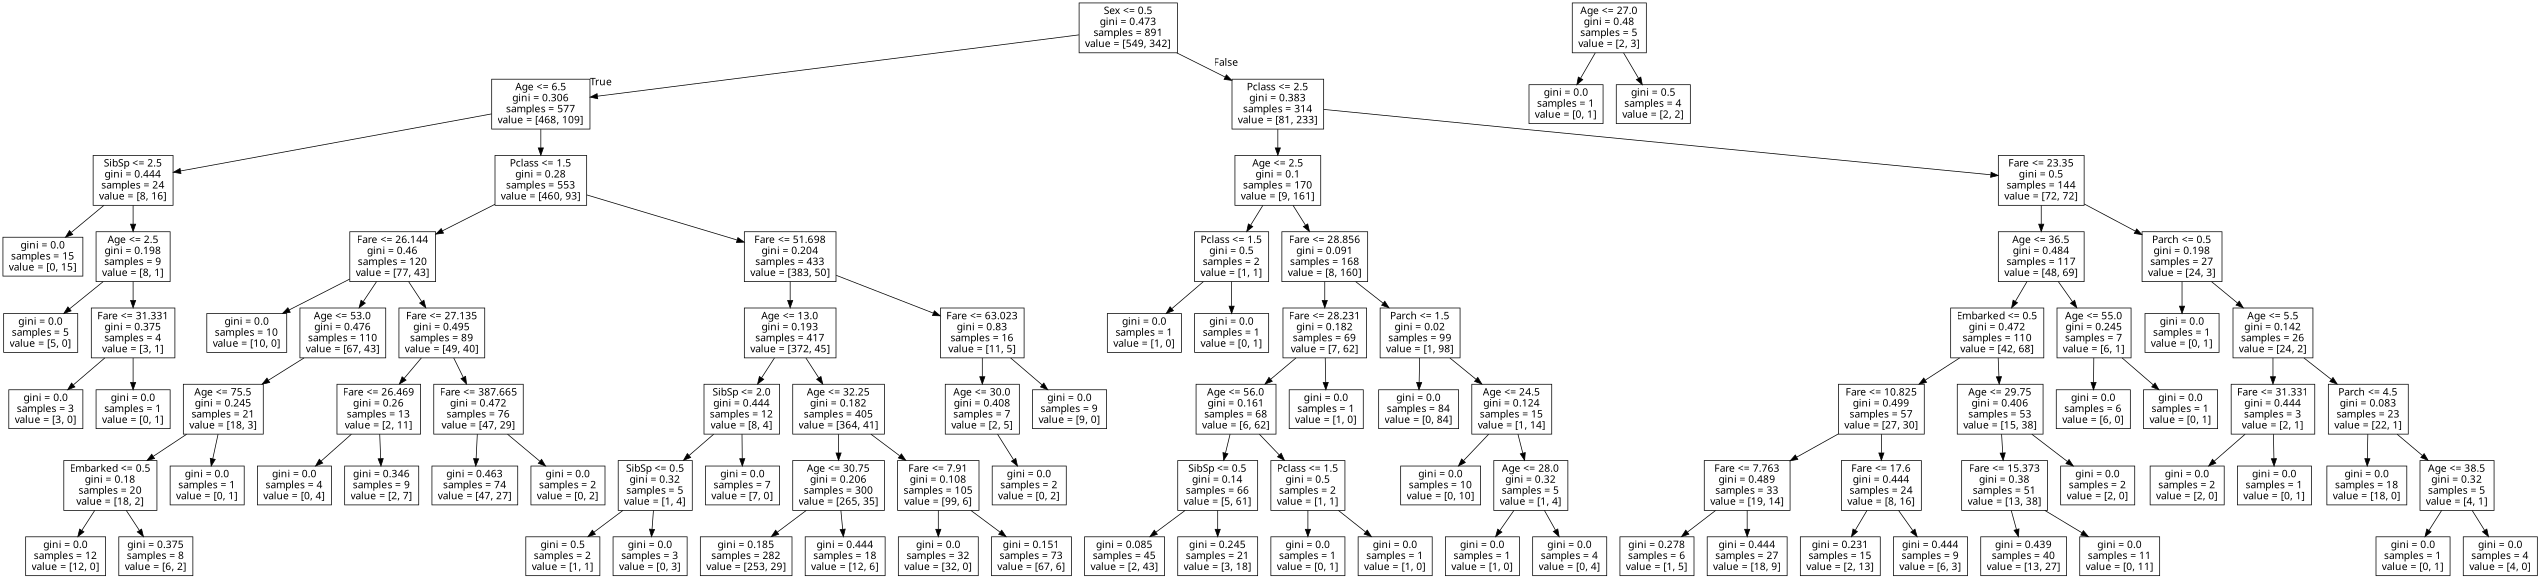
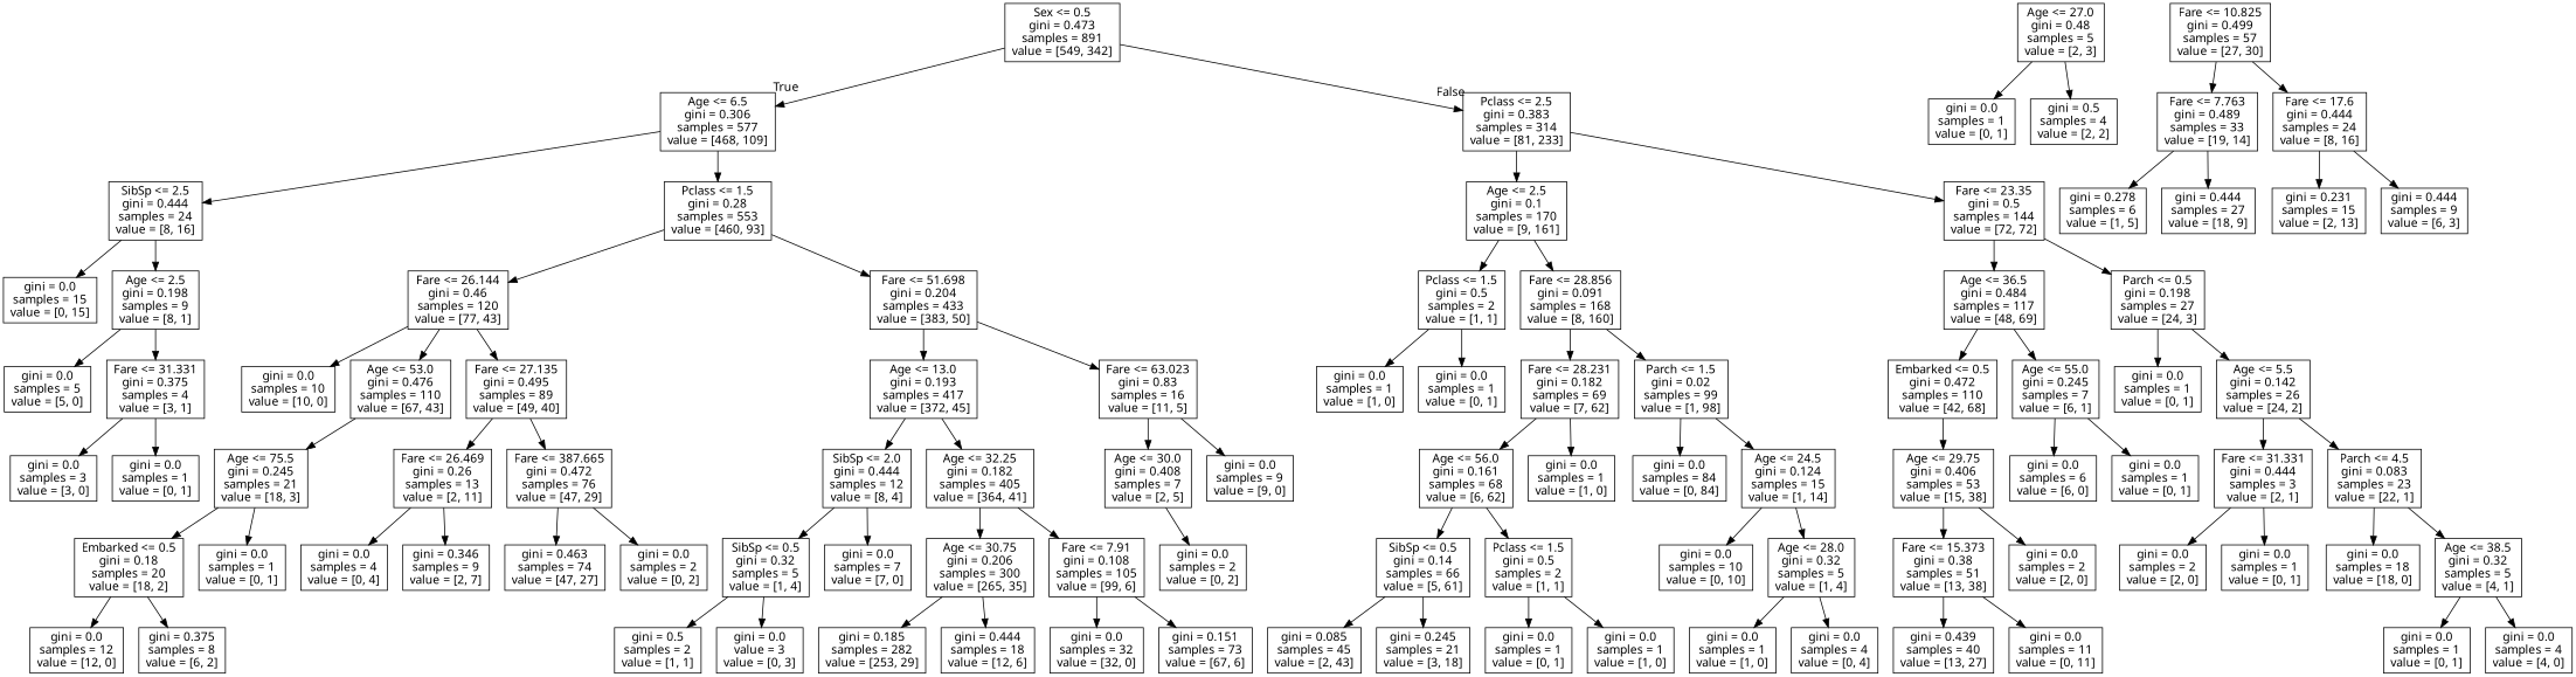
  digraph {
    fontname="Noto Sans"
    node [fontname="Noto Sans" shape=box]
    edge [fontname="Noto Sans"]
    n1 [label="Sex <= 0.5\ngini = 0.473\nsamples = 891\nvalue = [549, 342]"]
    n2 [label="Age <= 6.5\ngini = 0.306\nsamples = 577\nvalue = [468, 109]"]
    n3 [label="Pclass <= 2.5\ngini = 0.383\nsamples = 314\nvalue = [81, 233]"]
    n4 [label="SibSp <= 2.5\ngini = 0.444\nsamples = 24\nvalue = [8, 16]"]
    n5 [label="Pclass <= 1.5\ngini = 0.28\nsamples = 553\nvalue = [460, 93]"]
    n6 [label="Age <= 2.5\ngini = 0.1\nsamples = 170\nvalue = [9, 161]"]
    n7 [label="Fare <= 23.35\ngini = 0.5\nsamples = 144\nvalue = [72, 72]"]
    n8 [label="gini = 0.0\nsamples = 15\nvalue = [0, 15]"]
    n9 [label="Age <= 2.5\ngini = 0.198\nsamples = 9\nvalue = [8, 1]"]
    n10 [label="Fare <= 26.144\ngini = 0.46\nsamples = 120\nvalue = [77, 43]"]
    n11 [label="Fare <= 51.698\ngini = 0.204\nsamples = 433\nvalue = [383, 50]"]
    n12 [label="gini = 0.0\nsamples = 5\nvalue = [5, 0]"]
    n13 [label="Fare <= 31.331\ngini = 0.375\nsamples = 4\nvalue = [3, 1]"]
    n14 [label="gini = 0.0\nsamples = 3\nvalue = [3, 0]"]
    n15 [label="gini = 0.0\nsamples = 1\nvalue = [0, 1]"]
    n16 [label="gini = 0.0\nsamples = 10\nvalue = [10, 0]"]
    n17 [label="Age <= 53.0\ngini = 0.476\nsamples = 110\nvalue = [67, 43]"]
    n18 [label="Fare <= 27.135\ngini = 0.495\nsamples = 89\nvalue = [49, 40]"]
    n19 [label="Age <= 13.0\ngini = 0.193\nsamples = 417\nvalue = [372, 45]"]
    n20 [label="Fare <= 63.023\ngini = 0.83\nsamples = 16\nvalue = [11, 5]"]
    n21 [label="Age <= 75.5\ngini = 0.245\nsamples = 21\nvalue = [18, 3]"]
    n22 [label="Fare <= 26.469\ngini = 0.26\nsamples = 13\nvalue = [2, 11]"]
    n23 [label="Fare <= 387.665\ngini = 0.472\nsamples = 76\nvalue = [47, 29]"]
    n24 [label="Embarked <= 0.5\ngini = 0.18\nsamples = 20\nvalue = [18, 2]"]
    n25 [label="gini = 0.0\nsamples = 1\nvalue = [0, 1]"]
    n26 [label="gini = 0.0\nsamples = 4\nvalue = [0, 4]"]
    n27 [label="gini = 0.346\nsamples = 9\nvalue = [2, 7]"]
    n28 [label="gini = 0.463\nsamples = 74\nvalue = [47, 27]"]
    n29 [label="gini = 0.0\nsamples = 2\nvalue = [0, 2]"]
    n30 [label="gini = 0.0\nsamples = 12\nvalue = [12, 0]"]
    n31 [label="gini = 0.375\nsamples = 8\nvalue = [6, 2]"]
    n32 [label="SibSp <= 2.0\ngini = 0.444\nsamples = 12\nvalue = [8, 4]"]
    n33 [label="Age <= 32.25\ngini = 0.182\nsamples = 405\nvalue = [364, 41]"]
    n34 [label="Age <= 30.0\ngini = 0.408\nsamples = 7\nvalue = [2, 5]"]
    n35 [label="gini = 0.0\nsamples = 9\nvalue = [9, 0]"]
    n36 [label="SibSp <= 0.5\ngini = 0.32\nsamples = 5\nvalue = [1, 4]"]
    n37 [label="gini = 0.0\nsamples = 7\nvalue = [7, 0]"]
    n38 [label="Age <= 30.75\ngini = 0.206\nsamples = 300\nvalue = [265, 35]"]
    n39 [label="Fare <= 7.91\ngini = 0.108\nsamples = 105\nvalue = [99, 6]"]
    n40 [label="gini = 0.5\nsamples = 2\nvalue = [1, 1]"]
-   n41 [label="gini = 0.0\nsamples = 3\nvalue = [0, 3]"]
+   n41 [label="gini = 0.0\nvalue = 3\nvalue = [0, 3]"]
    n42 [label="gini = 0.185\nsamples = 282\nvalue = [253, 29]"]
    n43 [label="gini = 0.444\nsamples = 18\nvalue = [12, 6]"]
    n44 [label="gini = 0.0\nsamples = 32\nvalue = [32, 0]"]
    n45 [label="gini = 0.151\nsamples = 73\nvalue = [67, 6]"]
    n46 [label="gini = 0.0\nsamples = 2\nvalue = [0, 2]"]
    n47 [label="Age <= 27.0\ngini = 0.48\nsamples = 5\nvalue = [2, 3]"]
    n48 [label="gini = 0.0\nsamples = 1\nvalue = [0, 1]"]
    n49 [label="gini = 0.5\nsamples = 4\nvalue = [2, 2]"]
    n50 [label="Pclass <= 1.5\ngini = 0.5\nsamples = 2\nvalue = [1, 1]"]
    n51 [label="Fare <= 28.856\ngini = 0.091\nsamples = 168\nvalue = [8, 160]"]
    n52 [label="Age <= 36.5\ngini = 0.484\nsamples = 117\nvalue = [48, 69]"]
    n53 [label="Parch <= 0.5\ngini = 0.198\nsamples = 27\nvalue = [24, 3]"]
    n54 [label="gini = 0.0\nsamples = 1\nvalue = [1, 0]"]
    n55 [label="gini = 0.0\nsamples = 1\nvalue = [0, 1]"]
    n56 [label="Fare <= 28.231\ngini = 0.182\nsamples = 69\nvalue = [7, 62]"]
    n57 [label="Parch <= 1.5\ngini = 0.02\nsamples = 99\nvalue = [1, 98]"]
    n58 [label="Age <= 56.0\ngini = 0.161\nsamples = 68\nvalue = [6, 62]"]
    n59 [label="gini = 0.0\nsamples = 1\nvalue = [1, 0]"]
    n60 [label="gini = 0.0\nsamples = 84\nvalue = [0, 84]"]
    n61 [label="Age <= 24.5\ngini = 0.124\nsamples = 15\nvalue = [1, 14]"]
    n62 [label="SibSp <= 0.5\ngini = 0.14\nsamples = 66\nvalue = [5, 61]"]
    n63 [label="Pclass <= 1.5\ngini = 0.5\nsamples = 2\nvalue = [1, 1]"]
    n64 [label="gini = 0.085\nsamples = 45\nvalue = [2, 43]"]
    n65 [label="gini = 0.245\nsamples = 21\nvalue = [3, 18]"]
    n66 [label="gini = 0.0\nsamples = 1\nvalue = [0, 1]"]
    n67 [label="gini = 0.0\nsamples = 1\nvalue = [1, 0]"]
    n68 [label="gini = 0.0\nsamples = 10\nvalue = [0, 10]"]
    n69 [label="Age <= 28.0\ngini = 0.32\nsamples = 5\nvalue = [1, 4]"]
    n70 [label="gini = 0.0\nsamples = 1\nvalue = [1, 0]"]
    n71 [label="gini = 0.0\nsamples = 4\nvalue = [0, 4]"]
    n72 [label="Embarked <= 0.5\ngini = 0.472\nsamples = 110\nvalue = [42, 68]"]
    n73 [label="Age <= 55.0\ngini = 0.245\nsamples = 7\nvalue = [6, 1]"]
    n74 [label="gini = 0.0\nsamples = 1\nvalue = [0, 1]"]
    n75 [label="Age <= 5.5\ngini = 0.142\nsamples = 26\nvalue = [24, 2]"]
    n76 [label="Fare <= 10.825\ngini = 0.499\nsamples = 57\nvalue = [27, 30]"]
    n77 [label="Age <= 29.75\ngini = 0.406\nsamples = 53\nvalue = [15, 38]"]
    n78 [label="gini = 0.0\nsamples = 6\nvalue = [6, 0]"]
    n79 [label="gini = 0.0\nsamples = 1\nvalue = [0, 1]"]
    n80 [label="Fare <= 7.763\ngini = 0.489\nsamples = 33\nvalue = [19, 14]"]
    n81 [label="Fare <= 17.6\ngini = 0.444\nsamples = 24\nvalue = [8, 16]"]
    n82 [label="Fare <= 15.373\ngini = 0.38\nsamples = 51\nvalue = [13, 38]"]
    n83 [label="gini = 0.0\nsamples = 2\nvalue = [2, 0]"]
    n84 [label="gini = 0.278\nsamples = 6\nvalue = [1, 5]"]
    n85 [label="gini = 0.444\nsamples = 27\nvalue = [18, 9]"]
    n86 [label="gini = 0.231\nsamples = 15\nvalue = [2, 13]"]
    n87 [label="gini = 0.444\nsamples = 9\nvalue = [6, 3]"]
    n88 [label="gini = 0.439\nsamples = 40\nvalue = [13, 27]"]
    n89 [label="gini = 0.0\nsamples = 11\nvalue = [0, 11]"]
    n90 [label="Fare <= 31.331\ngini = 0.444\nsamples = 3\nvalue = [2, 1]"]
    n91 [label="Parch <= 4.5\ngini = 0.083\nsamples = 23\nvalue = [22, 1]"]
    n92 [label="gini = 0.0\nsamples = 2\nvalue = [2, 0]"]
    n93 [label="gini = 0.0\nsamples = 1\nvalue = [0, 1]"]
    n94 [label="gini = 0.0\nsamples = 18\nvalue = [18, 0]"]
    n95 [label="Age <= 38.5\ngini = 0.32\nsamples = 5\nvalue = [4, 1]"]
    n96 [label="gini = 0.0\nsamples = 1\nvalue = [0, 1]"]
    n97 [label="gini = 0.0\nsamples = 4\nvalue = [4, 0]"]
    n1 -> n2 [headlabel=True labelangle=45 labeldistance=2.5]
    n1 -> n3 [headlabel=False labelangle=-45 labeldistance=2.5]
    n2 -> n4
    n2 -> n5
    n3 -> n6
    n3 -> n7
    n4 -> n8
    n4 -> n9
    n5 -> n10
    n5 -> n11
    n6 -> n50
    n6 -> n51
    n7 -> n52
    n7 -> n53
    n9 -> n12
    n9 -> n13
    n10 -> n16
    n10 -> n17
    n10 -> n18
    n11 -> n19
    n11 -> n20
    n13 -> n14
    n13 -> n15
    n17 -> n21
    n18 -> n22
    n18 -> n23
    n19 -> n32
    n19 -> n33
    n20 -> n34
    n20 -> n35
    n21 -> n24
    n21 -> n25
    n22 -> n26
    n22 -> n27
    n23 -> n28
    n23 -> n29
    n24 -> n30
    n24 -> n31
    n32 -> n36
    n32 -> n37
    n33 -> n38
    n33 -> n39
    n34 -> n46
    n36 -> n40
    n36 -> n41
    n38 -> n42
    n38 -> n43
    n39 -> n44
    n39 -> n45
    n47 -> n48
    n47 -> n49
    n50 -> n54
    n50 -> n55
    n51 -> n56
    n51 -> n57
    n52 -> n72
    n52 -> n73
    n53 -> n74
    n53 -> n75
    n56 -> n58
    n56 -> n59
    n57 -> n60
    n57 -> n61
    n58 -> n62
    n58 -> n63
    n61 -> n68
    n61 -> n69
    n62 -> n64
    n62 -> n65
    n63 -> n66
    n63 -> n67
    n69 -> n70
    n69 -> n71
-   n72 -> n76
    n72 -> n77
    n73 -> n78
    n73 -> n79
    n75 -> n90
    n75 -> n91
    n76 -> n80
    n76 -> n81
    n77 -> n82
    n77 -> n83
    n80 -> n84
    n80 -> n85
    n81 -> n86
    n81 -> n87
    n82 -> n88
    n82 -> n89
    n90 -> n92
    n90 -> n93
    n91 -> n94
    n91 -> n95
    n95 -> n96
    n95 -> n97
  }
